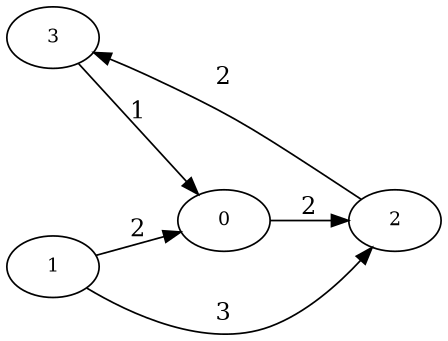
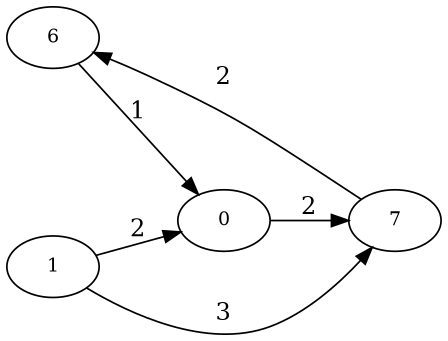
  strict digraph {
    nodesep=0.8
    rankdir=LR
    splines=true
    node [fontsize=11]
    edge [peso=2]
-   3
+   3 [label=6]
    0
    1
-   2
+   2 [label=7]
    3 -> 0 [label=1 peso=1]
    0 -> 2 [label=2]
    1 -> 0 [label=2 peso=4]
    1 -> 2 [label=3 peso=3]
    2 -> 3 [label=2]
  }
